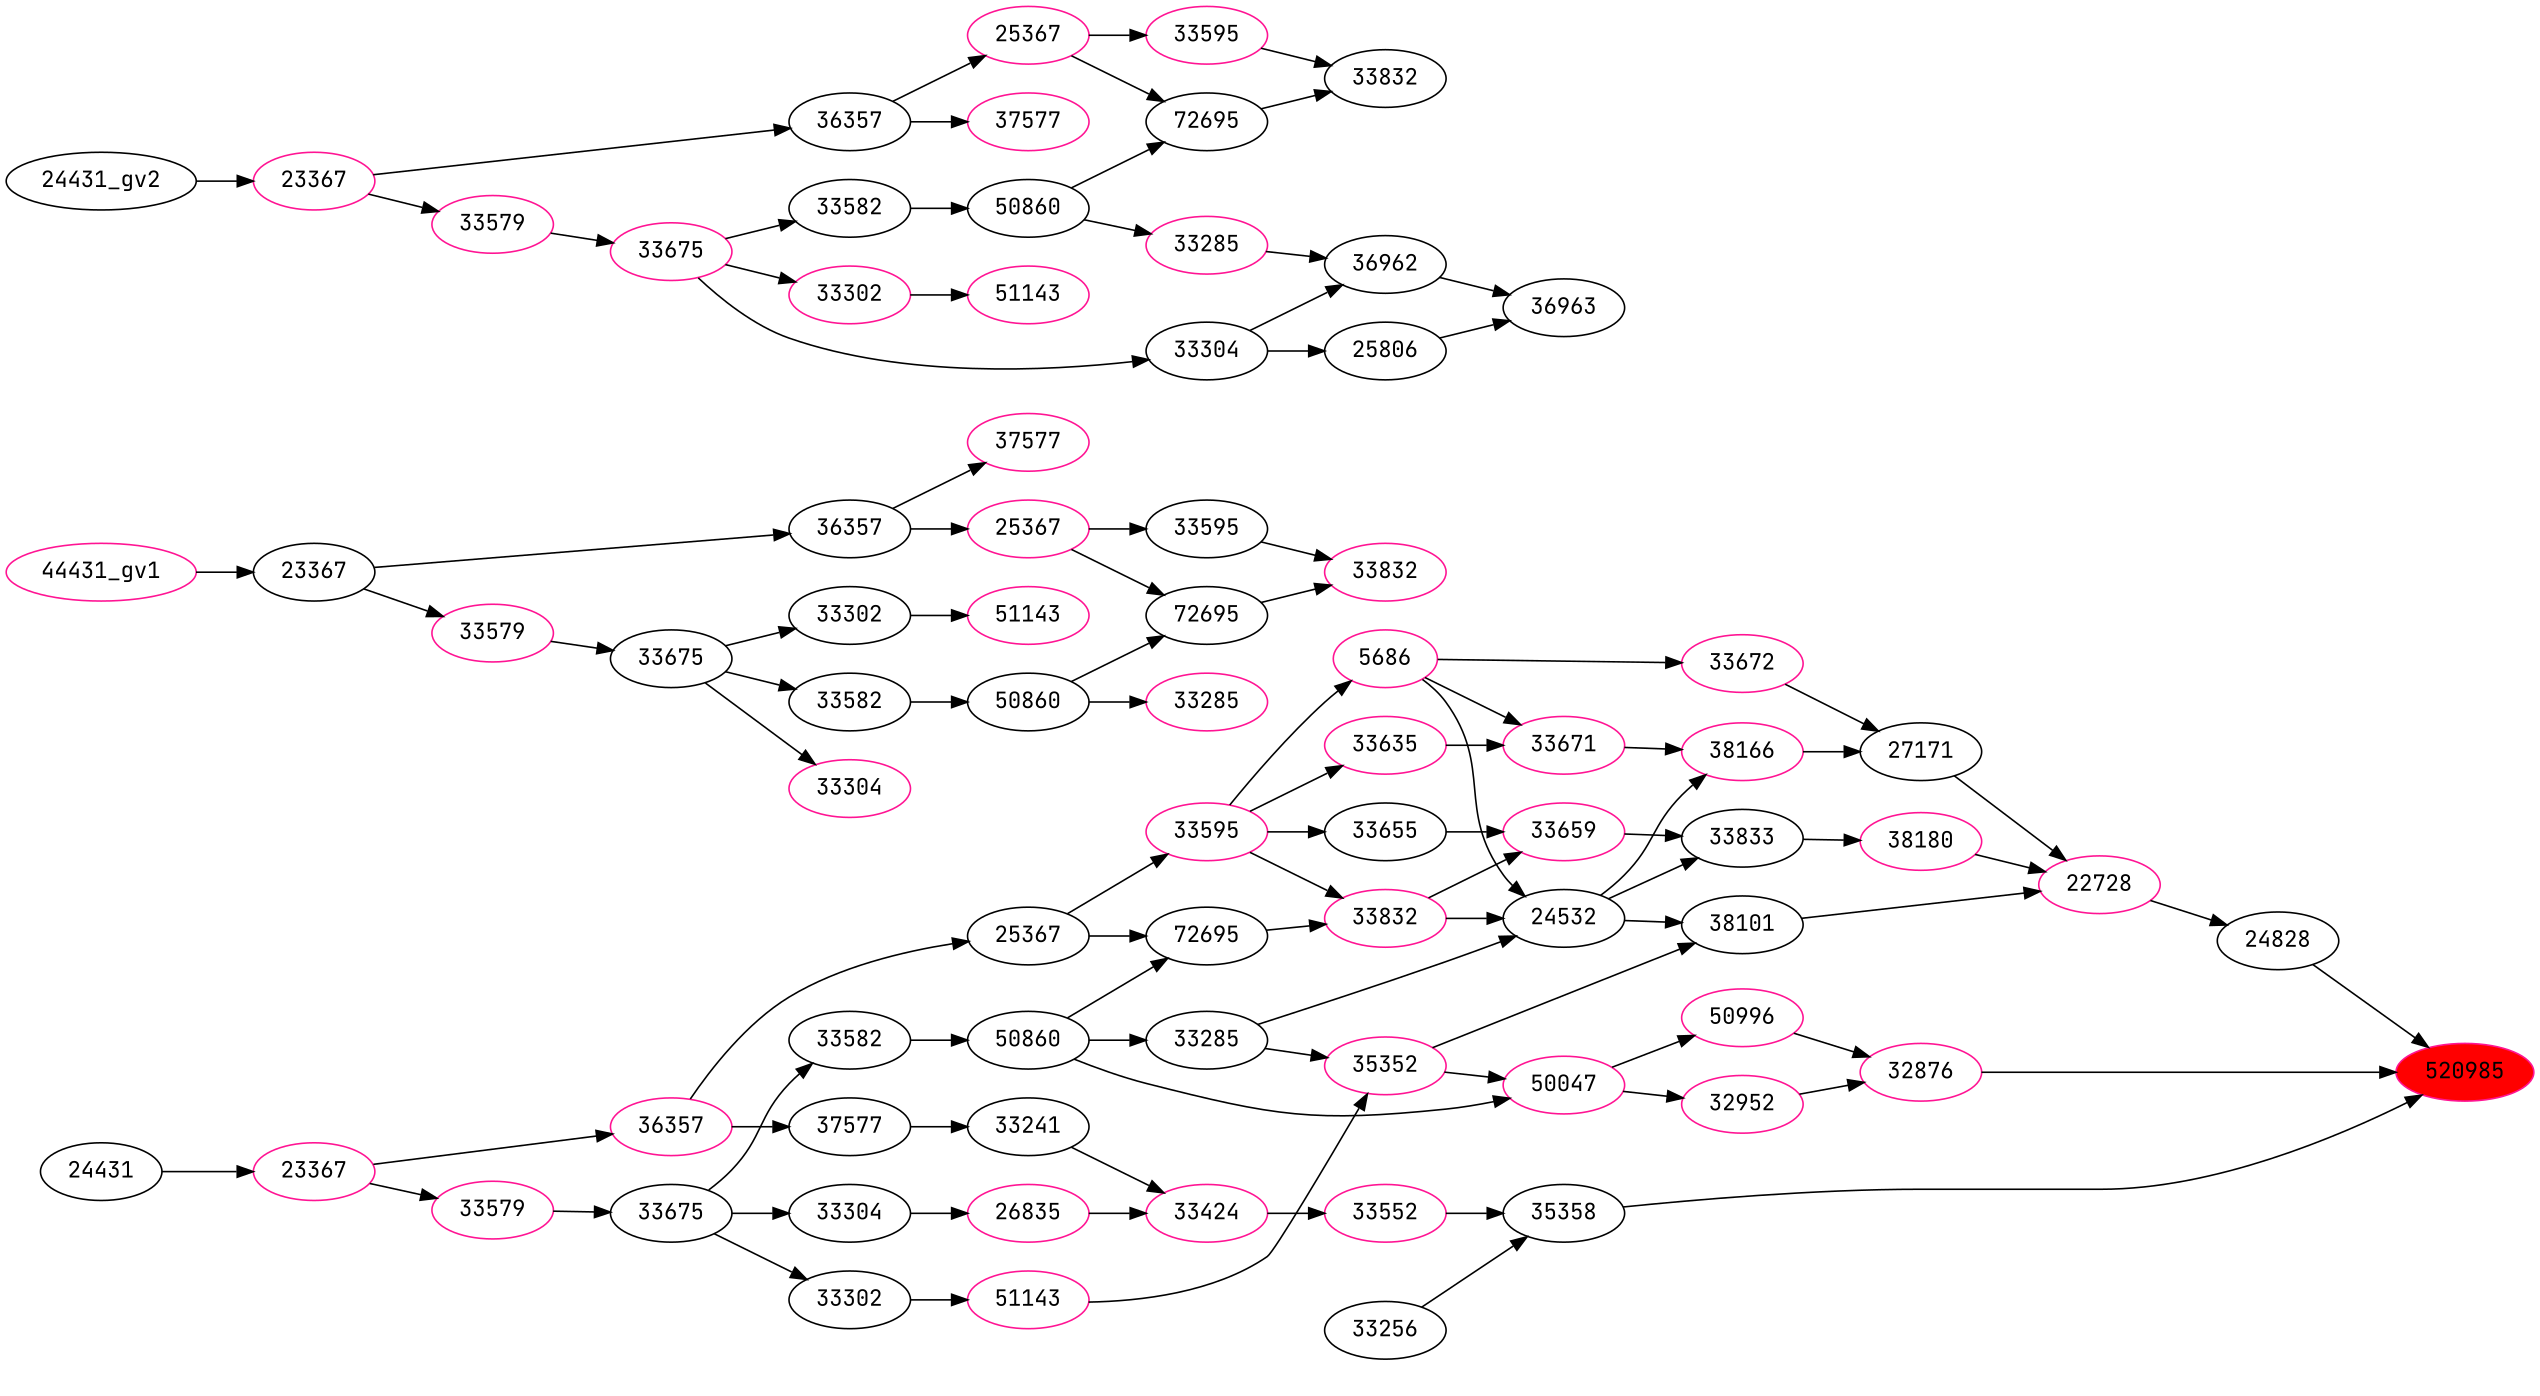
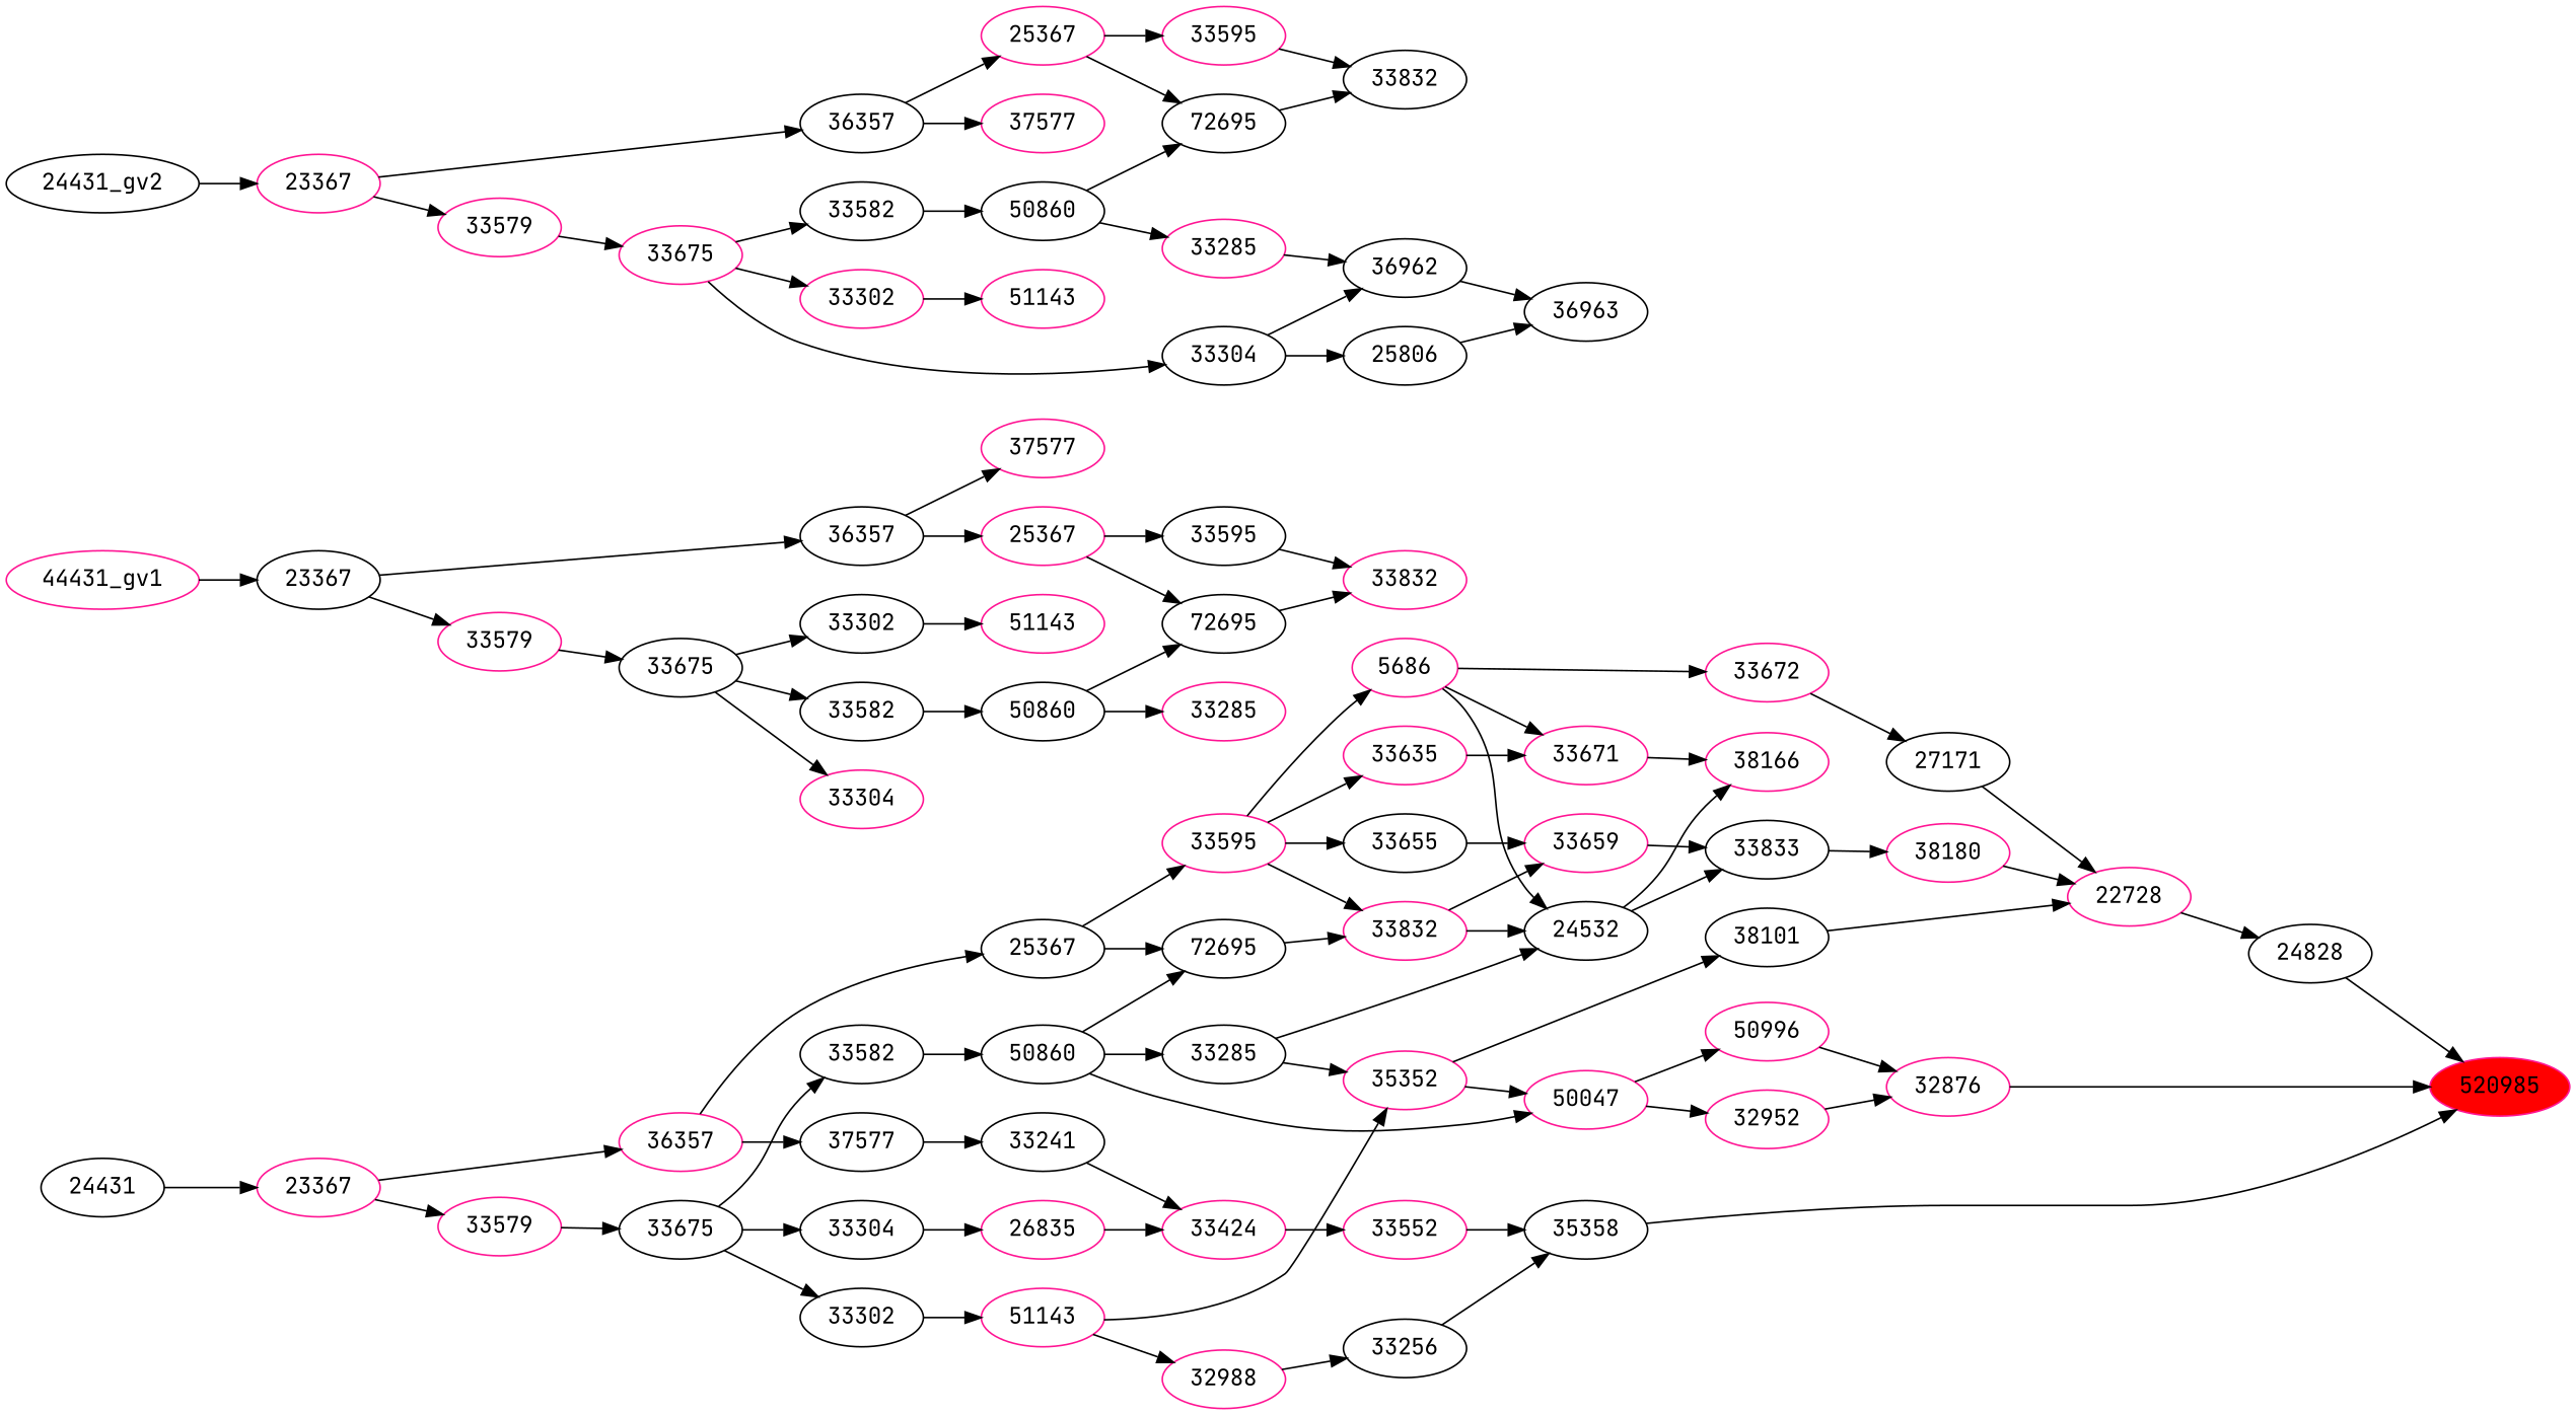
  strict digraph {
    fontname="JetBrains Mono"
    rankdir=LR
    node [color=deeppink fontname="JetBrains Mono"]
    edge [fontname="JetBrains Mono"]
    n1 [fillcolor=red label=520985 style=filled]
    n2 [color=black label=24828]
    n3 [color=black label=35358]
    n4 [label=32876]
    n5 [label=22728]
    n6 [label=33552]
    n7 [color=black label=33256]
    n8 [label=50996]
    n9 [label=32952]
    n10 [color=black label=27171]
    n11 [color=black label=38101]
    n12 [label=38180]
    n13 [label=33424]
+   n14 [label=32988]
    n15 [label=50047]
    n16 [label=33672]
    n17 [label=38166]
    n18 [color=black label=24532]
    n19 [color=black label=33833]
    n20 [label=35352]
    n21 [color=black label=33241]
    n22 [label=26835]
    n23 [label=51143]
    n24 [color=black label=50860]
    n25 [color=black label=33285]
    n26 [color=black label=72695]
    n27 [label=33832]
    n28 [label=5686]
    n29 [label=33671]
    n30 [label=33659]
    n31 [color=black label=37577]
    n32 [color=black label=33304]
    n33 [color=black label=33302]
    n34 [color=black label=33582]
    n35 [label=33595]
    n36 [label=33635]
    n37 [color=black label=33655]
    n38 [label=36357]
    n39 [color=black label=25367]
    n40 [color=black label=33675]
    n41 [label=23367]
    n42 [label=33579]
    n43 [color=black label=24431]
    n44 [label=51143]
    n45 [color=black label=33302]
    n46 [color=black label=50860]
    n47 [label=33285]
    n48 [color=black label=72695]
    n49 [label=33832]
    n50 [color=black label=33582]
    n51 [color=black label=33595]
    n52 [label=37577]
    n53 [color=black label=36357]
    n54 [label=25367]
    n55 [label=33304]
    n56 [color=black label=33675]
    n57 [color=black label=23367]
    n58 [label=33579]
    n59 [label="44431_gv1"]
    n60 [color=black label=33832]
    n61 [color=black label=72695]
    n62 [label=33595]
    n63 [label=25367]
    n64 [color=black label=50860]
    n65 [label=33285]
    n66 [color=black label=36962]
    n67 [color=black label=33582]
    n68 [color=black label=36357]
    n69 [label=37577]
    n70 [color=black label=36963]
    n71 [label=51143]
    n72 [label=33302]
    n73 [label=33675]
    n74 [color=black label=33304]
    n75 [color=black label=25806]
    n76 [label=23367]
    n77 [label=33579]
    "24431_gv2" [color=black]
    subgraph sub_1 {
      n1
      n2
      n3
      n4
      n5
      n6
      n7
      n8
      n9
      n10
      n11
      n12
      n13
+     n14
      n15
      n16
      n17
      n18
      n19
      n20
      n21
      n22
      n23
      n24
      n25
      n26
      n27
      n28
      n29
      n30
      n31
      n32
      n33
      n34
      n35
      n36
      n37
      n38
      n39
      n40
      n41
      n42
      n43
    }
    subgraph sub_2 {
      n44
      n45
      n46
      n47
      n48
      n49
      n50
      n51
      n52
      n53
      n54
      n55
      n56
      n57
      n58
      n59
    }
    subgraph sub_3 {
      n60
      n61
      n62
      n63
      n64
      n65
      n66
      n67
      n68
      n69
      n70
      n71
      n72
      n73
      n74
      n75
      n76
      n77
      "24431_gv2"
    }
    n2 -> n1
    n3 -> n1
    n4 -> n1
    n5 -> n2
    n6 -> n3
    n7 -> n3
    n8 -> n4
    n9 -> n4
    n10 -> n5
    n11 -> n5
    n12 -> n5
    n13 -> n6
+   n14 -> n7
    n15 -> n8
    n15 -> n9
    n16 -> n10
-   n17 -> n10
-   n18 -> n11
    n18 -> n17
    n18 -> n19
    n19 -> n12
    n20 -> n11
    n20 -> n15
    n21 -> n13
    n22 -> n13
+   n23 -> n14
    n23 -> n20
    n24 -> n15
    n24 -> n25
    n24 -> n26
    n25 -> n18
    n25 -> n20
    n26 -> n27
    n27 -> n18
    n27 -> n30
    n28 -> n16
    n28 -> n18
    n28 -> n29
    n29 -> n17
    n30 -> n19
    n31 -> n21
    n32 -> n22
    n33 -> n23
    n34 -> n24
    n35 -> n27
    n35 -> n28
    n35 -> n36
    n35 -> n37
    n36 -> n29
    n37 -> n30
    n38 -> n31
    n38 -> n39
    n39 -> n26
    n39 -> n35
    n40 -> n32
    n40 -> n33
    n40 -> n34
    n41 -> n38
    n41 -> n42
    n42 -> n40
    n43 -> n41
    n45 -> n44
    n46 -> n47
    n46 -> n48
    n48 -> n49
    n50 -> n46
    n51 -> n49
    n53 -> n52
    n53 -> n54
    n54 -> n48
    n54 -> n51
    n56 -> n45
    n56 -> n50
    n56 -> n55
    n57 -> n53
    n57 -> n58
    n58 -> n56
    n59 -> n57
    n61 -> n60
    n62 -> n60
    n63 -> n61
    n63 -> n62
    n64 -> n61
    n64 -> n65
    n65 -> n66
    n66 -> n70
    n67 -> n64
    n68 -> n63
    n68 -> n69
    n72 -> n71
    n73 -> n67
    n73 -> n72
    n73 -> n74
    n74 -> n66
    n74 -> n75
    n75 -> n70
    n76 -> n68
    n76 -> n77
    n77 -> n73
    "24431_gv2" -> n76
  }
